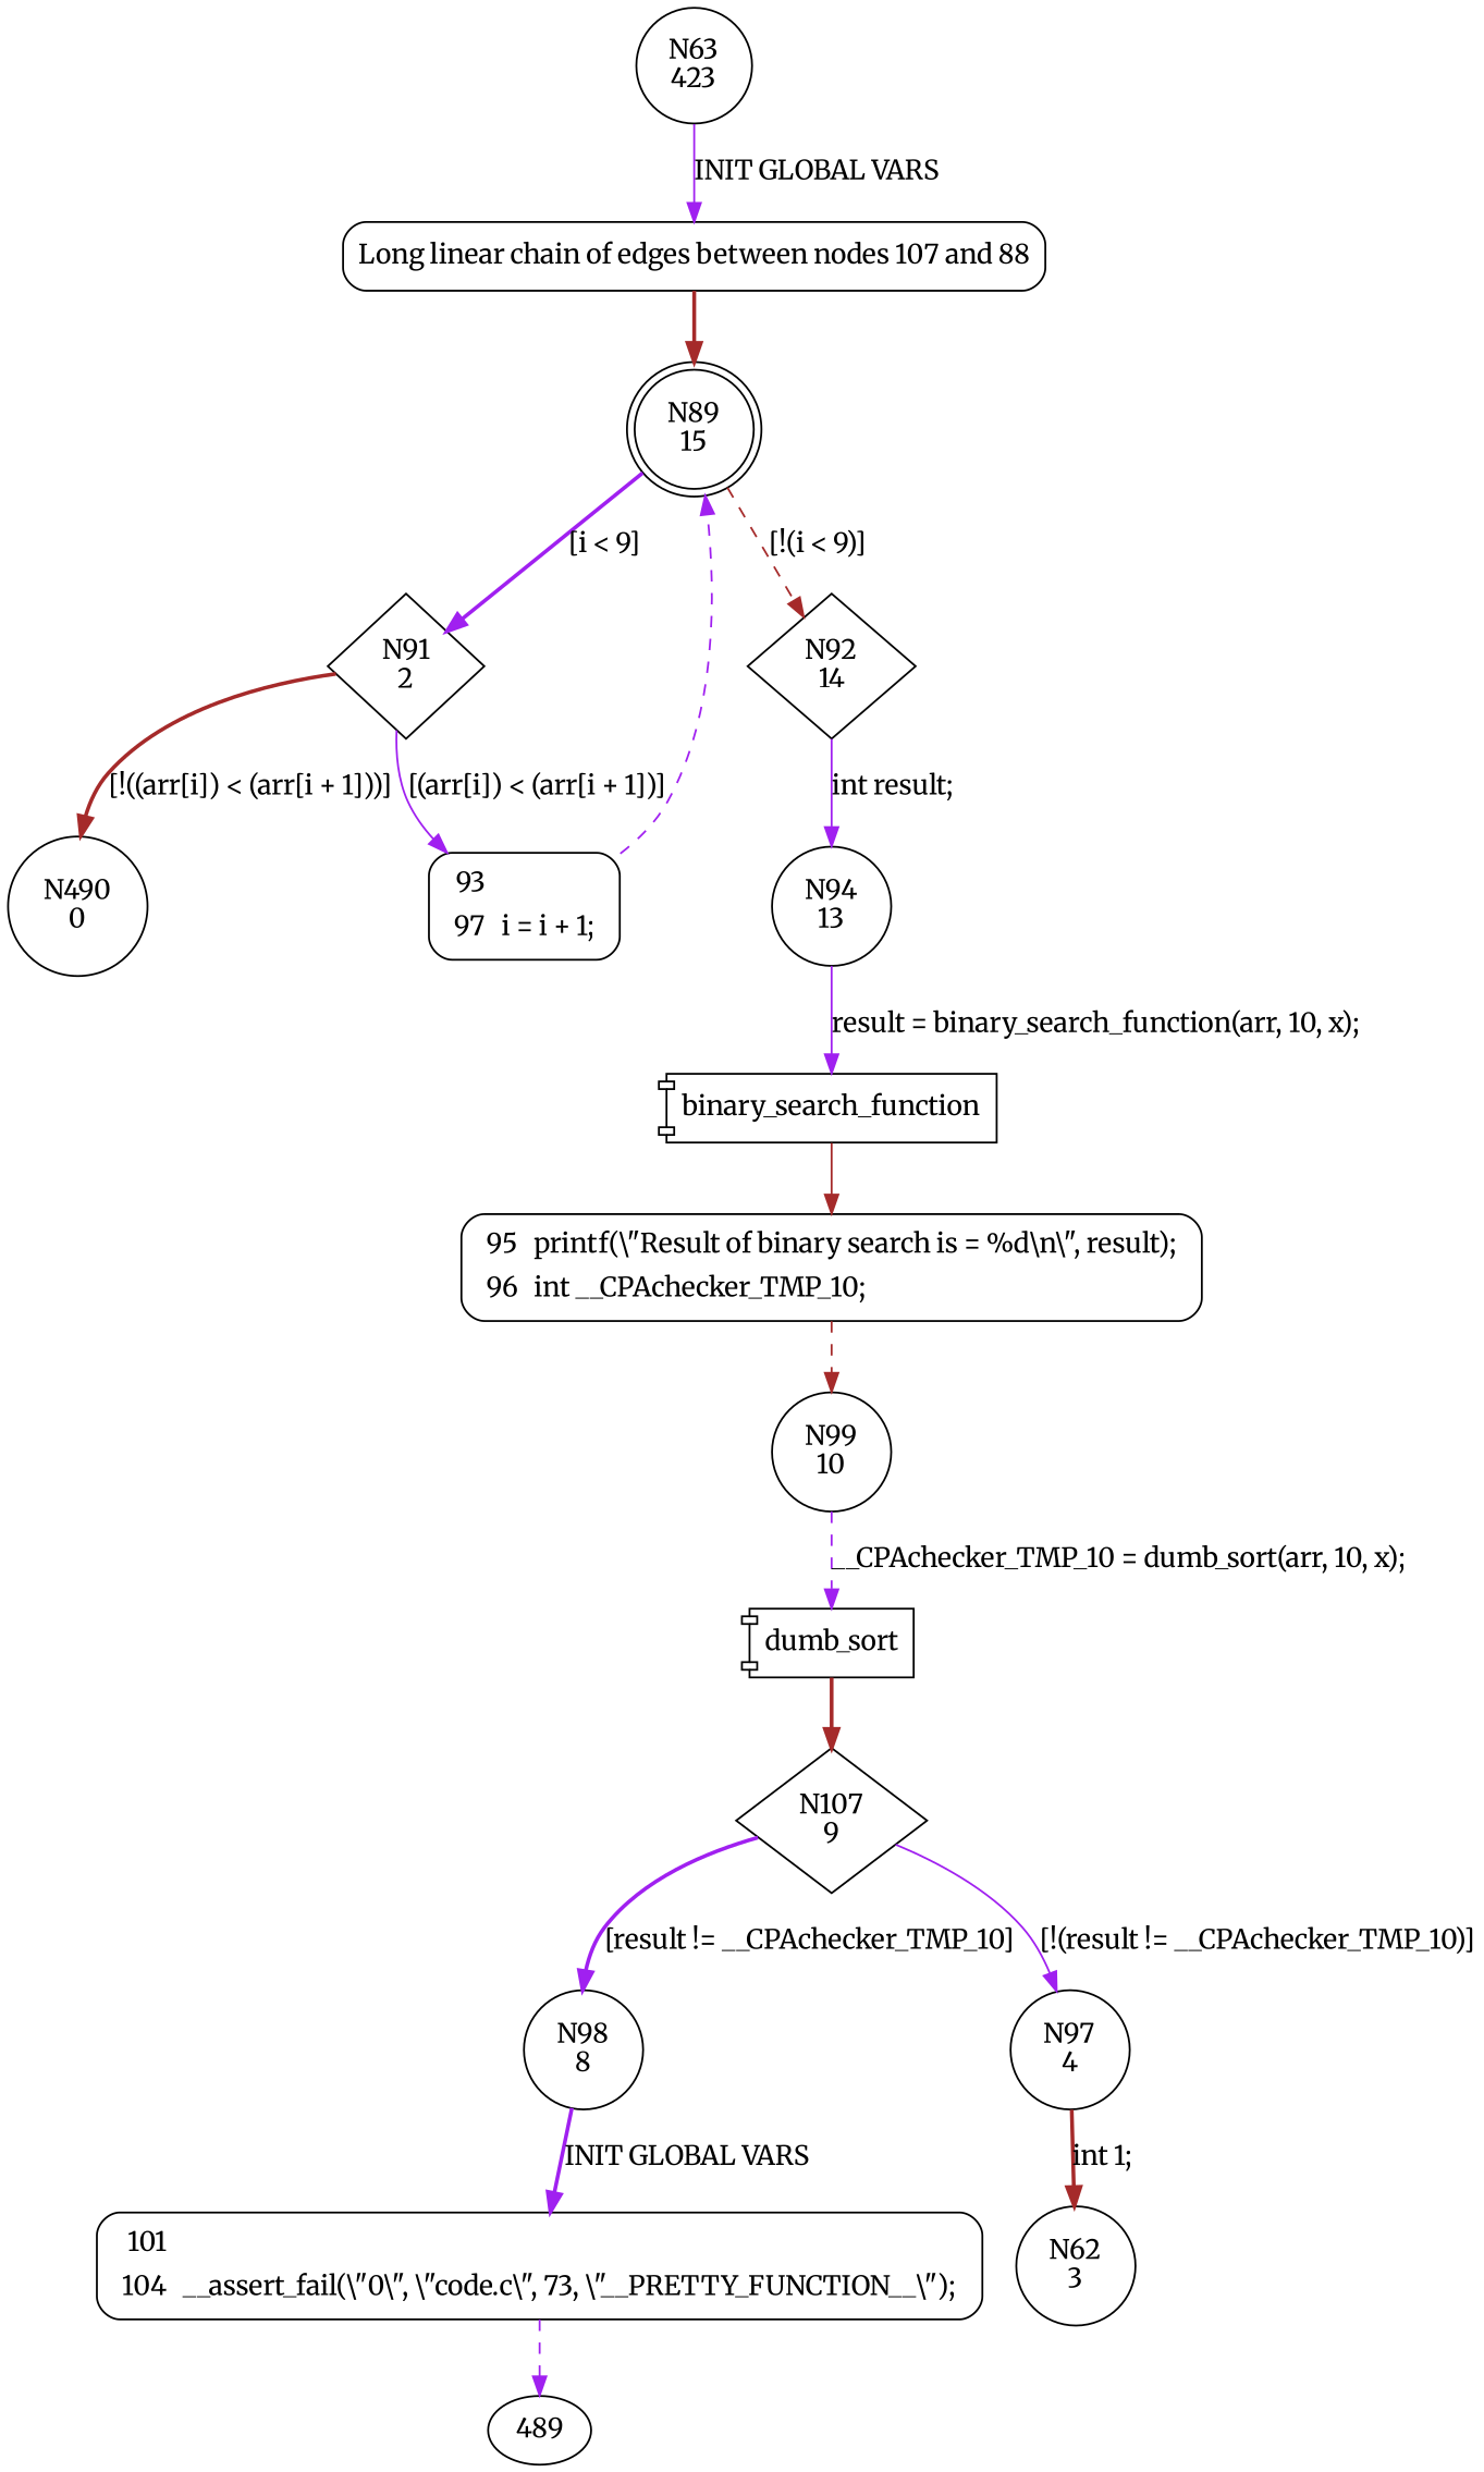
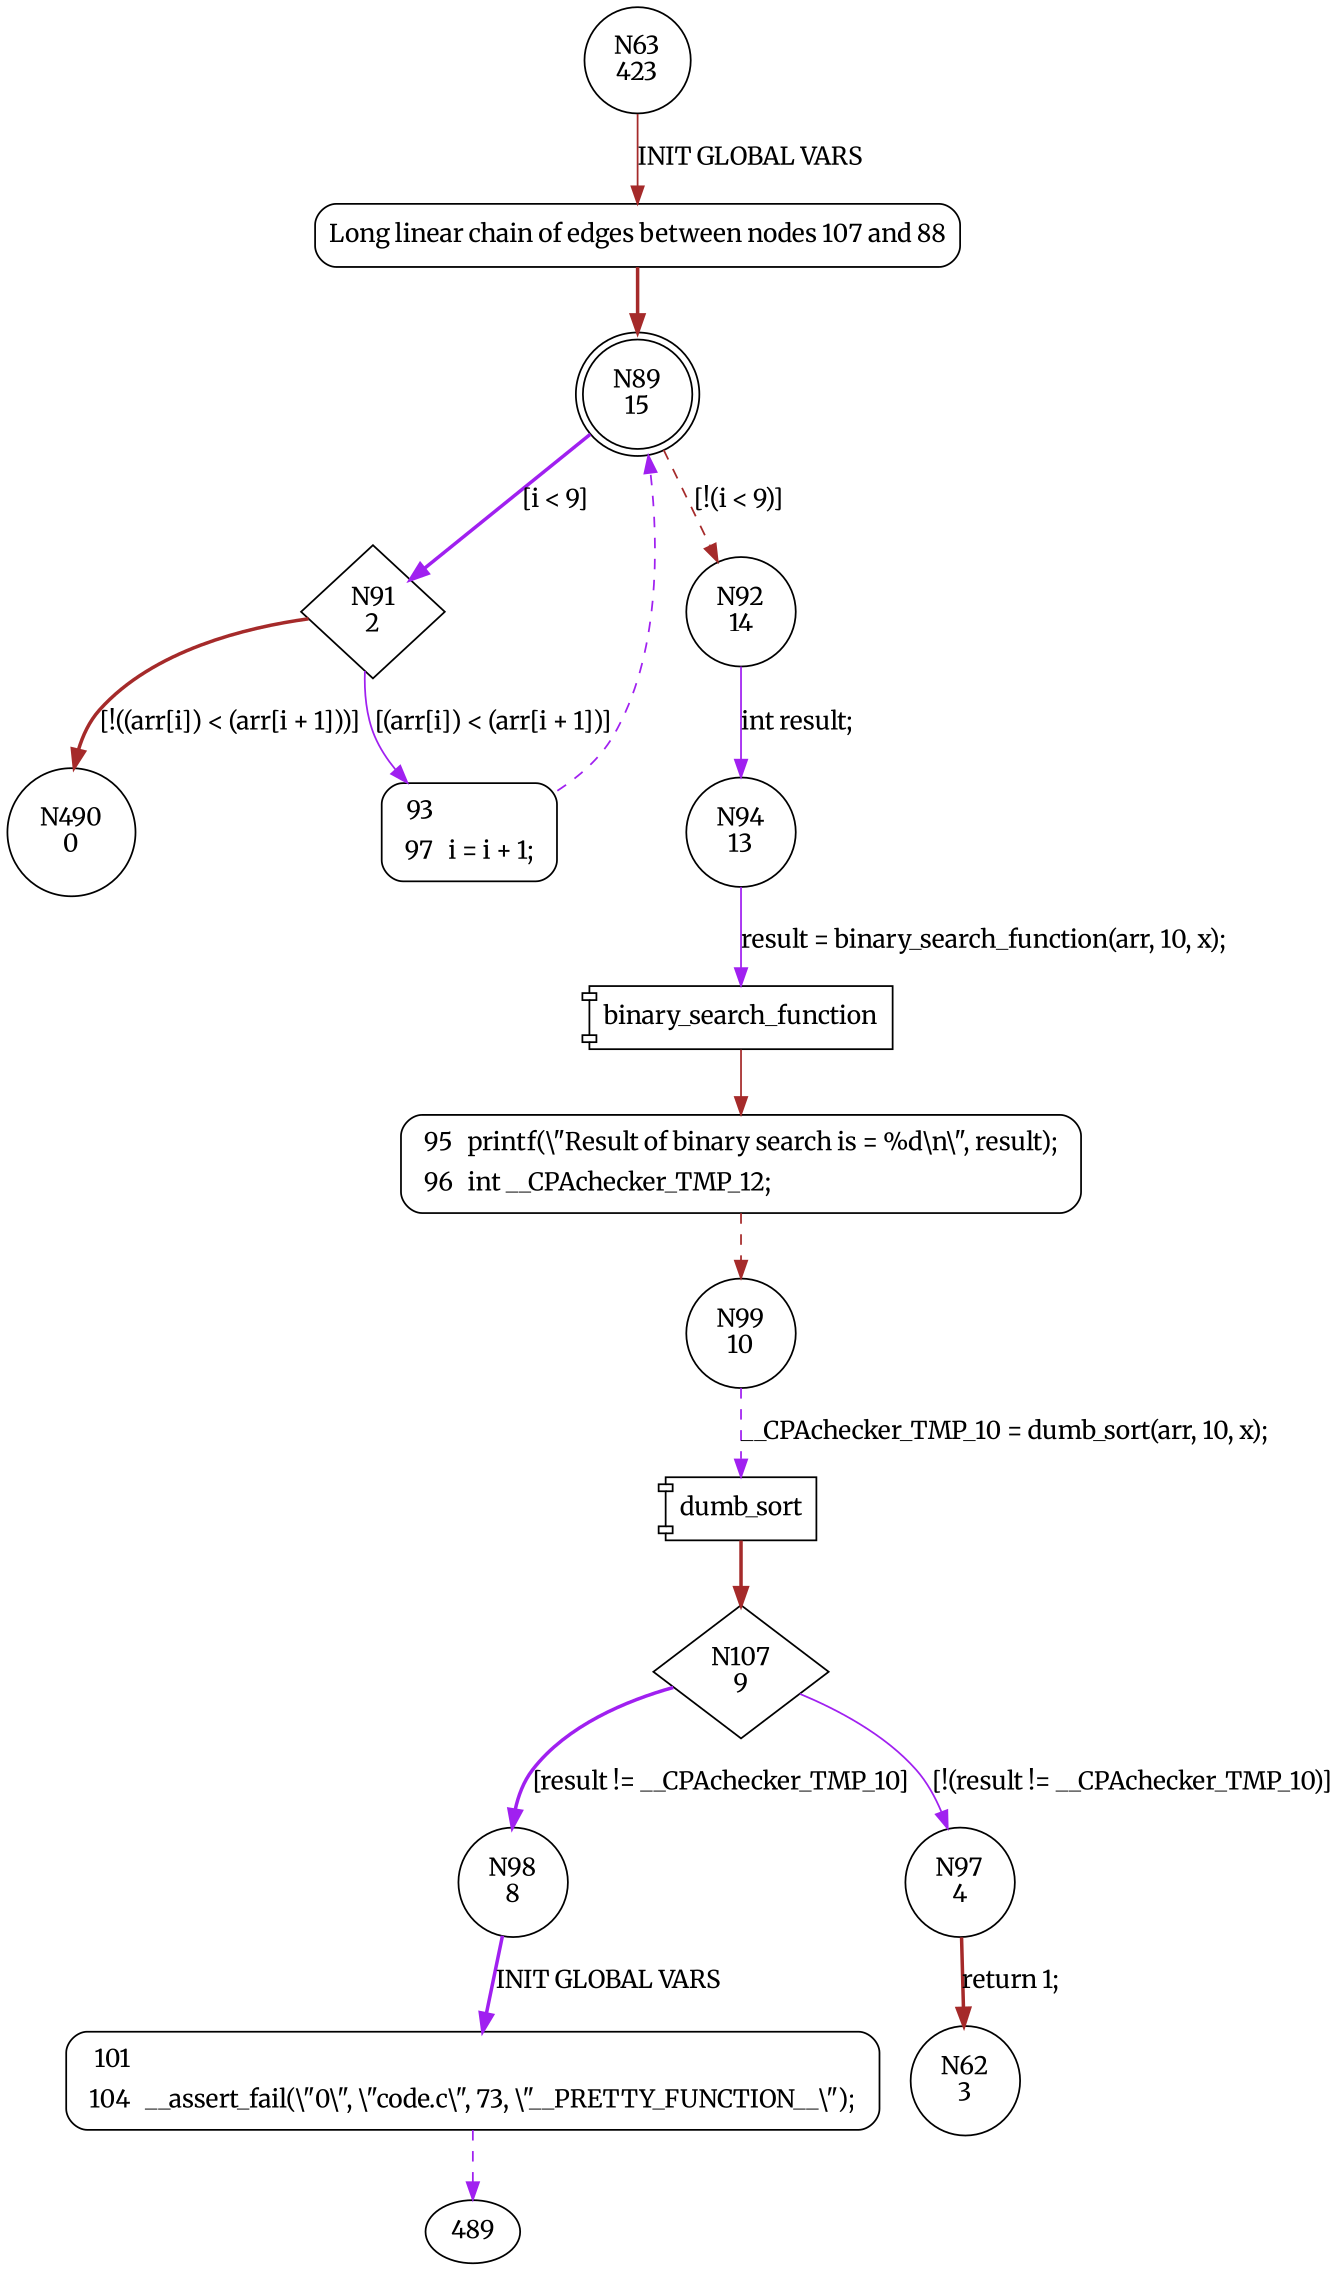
  digraph {
    fontname=Merriweather
    node [fontname=Merriweather shape=circle]
    edge [color=purple fontname=Merriweather style=bold]
    n1 [label="N63\n423"]
    n2 [fillcolor=white label="Long linear chain of edges between nodes 107 and 88" penwidth=1 shape=Mrecord style="filled,bold"]
    n3 [label="N89\n15" shape=doublecircle]
    n4 [label="N91\n2" shape=diamond]
-   n5 [label="N92\n14" shape=diamond]
+   n5 [label="N92\n14"]
    n6 [fillcolor=white label=<<table border="0" cellborder="0" cellpadding="3" bgcolor="white"><tr><td align="right">93</td><td align="left"></td></tr><tr><td align="right">97</td><td align="left">i = i + 1;</td></tr></table>> penwidth=1 shape=Mrecord style="filled,bold"]
    n7 [label="N490\n0"]
    n8 [label="N94\n13"]
    n9 [label=binary_search_function shape=component]
-   n10 [fillcolor=white label=<<table border="0" cellborder="0" cellpadding="3" bgcolor="white"><tr><td align="right">95</td><td align="left">printf(\&quot;Result of binary search is = %d\n\&quot;, result);</td></tr><tr><td align="right">96</td><td align="left">int __CPAchecker_TMP_10;</td></tr></table>> penwidth=1 shape=Mrecord style="filled,bold"]
+   n10 [fillcolor=white label=<<table border="0" cellborder="0" cellpadding="3" bgcolor="white"><tr><td align="right">95</td><td align="left">printf(\&quot;Result of binary search is = %d\n\&quot;, result);</td></tr><tr><td align="right">96</td><td align="left">int __CPAchecker_TMP_12;</td></tr></table>> penwidth=1 shape=Mrecord style="filled,bold"]
    n11 [label="N99\n10"]
    n12 [label=dumb_sort shape=component]
    n13 [label="N107\n9" shape=diamond]
    n14 [label="N98\n8"]
    n15 [label="N97\n4"]
    n16 [fillcolor=white label=<<table border="0" cellborder="0" cellpadding="3" bgcolor="white"><tr><td align="right">101</td><td align="left"></td></tr><tr><td align="right">104</td><td align="left">__assert_fail(\&quot;0\&quot;, \&quot;code.c\&quot;, 73, \&quot;__PRETTY_FUNCTION__\&quot;);</td></tr></table>> penwidth=1 shape=Mrecord style="filled,bold"]
    n17 [label="N62\n3"]
    489 [shape=""]
-   n1 -> n2 [label="INIT GLOBAL VARS" style=solid]
+   n1 -> n2 [color=brown label="INIT GLOBAL VARS" style=solid]
    n2 -> n3 [color=brown]
    n3 -> n4 [label="[i < 9]"]
    n3 -> n5 [color=brown label="[!(i < 9)]" style=dashed]
    n4 -> n6 [label="[(arr[i]) < (arr[i + 1])]" style=solid]
    n4 -> n7 [color=brown label="[!((arr[i]) < (arr[i + 1]))]"]
    n5 -> n8 [label="int result;" style=solid]
    n6 -> n3 [style=dashed]
    n8 -> n9 [label="result = binary_search_function(arr, 10, x);" style=solid]
    n9 -> n10 [color=brown style=solid]
    n10 -> n11 [color=brown style=dashed]
    n11 -> n12 [label="__CPAchecker_TMP_10 = dumb_sort(arr, 10, x);" style=dashed]
    n12 -> n13 [color=brown]
    n13 -> n14 [label="[result != __CPAchecker_TMP_10]"]
    n13 -> n15 [label="[!(result != __CPAchecker_TMP_10)]" style=solid]
    n14 -> n16 [label="INIT GLOBAL VARS"]
-   n15 -> n17 [color=brown label="int 1;"]
+   n15 -> n17 [color=brown label="return 1;"]
    n16 -> 489 [style=dashed]
  }
